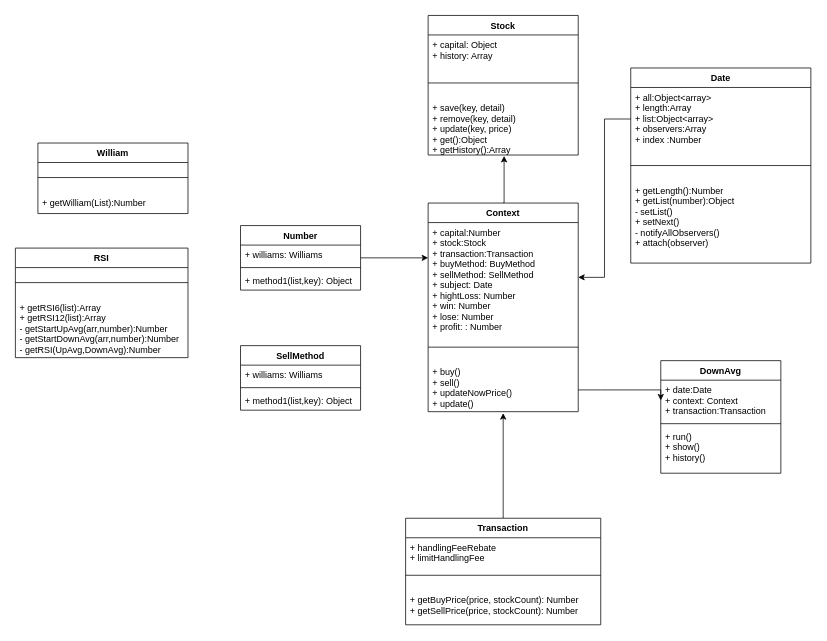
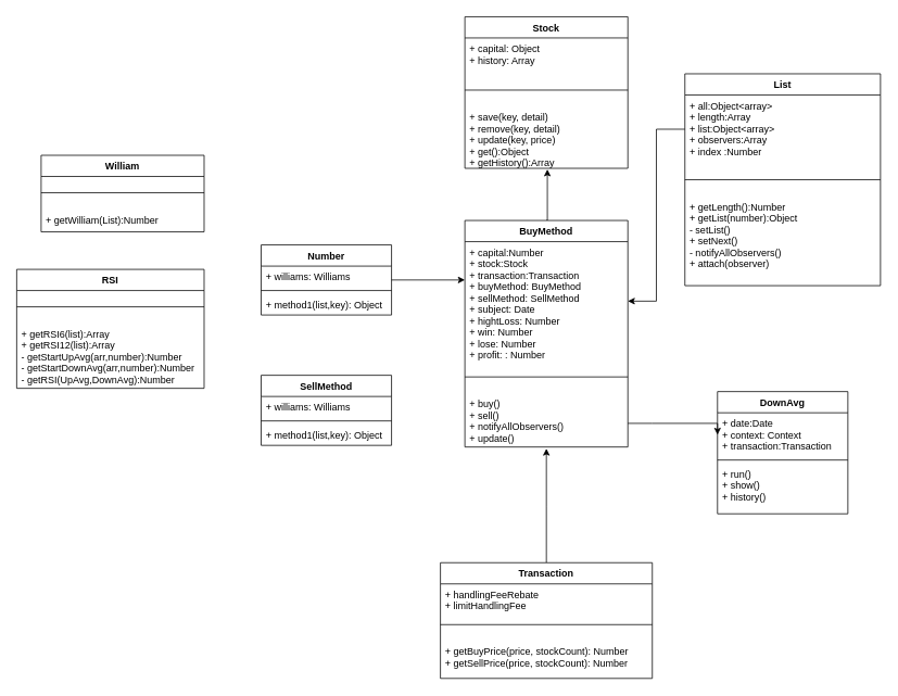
  <mxCell id="0" />
  <mxCell id="1" parent="0" />
  <mxCell id="2" style="edgeStyle=orthogonalEdgeStyle;rounded=0;orthogonalLoop=1;jettySize=auto;html=1;exitX=0.5;exitY=0;exitDx=0;exitDy=0;entryX=0.506;entryY=1.017;entryDx=0;entryDy=0;entryPerimeter=0;" parent="1" source="3" target="15" edge="1"><mxGeometry relative="1" as="geometry"><Array as="points"><mxPoint x="671" y="270" /></Array></mxGeometry></mxCell>
- <mxCell id="3" value="Context" style="swimlane;fontStyle=1;align=center;verticalAlign=top;childLayout=stackLayout;horizontal=1;startSize=26;horizontalStack=0;resizeParent=1;resizeParentMax=0;resizeLast=0;collapsible=1;marginBottom=0;" parent="1" vertex="1"><mxGeometry x="570" y="270" width="200" height="278" as="geometry" /></mxCell>
+ <mxCell id="3" value="BuyMethod" style="swimlane;fontStyle=1;align=center;verticalAlign=top;childLayout=stackLayout;horizontal=1;startSize=26;horizontalStack=0;resizeParent=1;resizeParentMax=0;resizeLast=0;collapsible=1;marginBottom=0;" parent="1" vertex="1"><mxGeometry x="570" y="270" width="200" height="278" as="geometry" /></mxCell>
  <mxCell id="4" value="+ capital:Number&#10;+ stock:Stock&#10;+ transaction:Transaction&#10;+ buyMethod: BuyMethod&#10;+ sellMethod: SellMethod&#10;+ subject: Date&#10;+ hightLoss: Number&#10;+ win: Number&#10;+ lose: Number&#10;+ profit: : Number&#10;" style="text;strokeColor=none;fillColor=none;align=left;verticalAlign=top;spacingLeft=4;spacingRight=4;overflow=hidden;rotatable=0;points=[[0,0.5],[1,0.5]];portConstraint=eastwest;" parent="3" vertex="1"><mxGeometry y="26" width="200" height="146" as="geometry" /></mxCell>
  <mxCell id="5" value="" style="line;strokeWidth=1;fillColor=none;align=left;verticalAlign=middle;spacingTop=-1;spacingLeft=3;spacingRight=3;rotatable=0;labelPosition=right;points=[];portConstraint=eastwest;" parent="3" vertex="1"><mxGeometry y="172" width="200" height="40" as="geometry" /></mxCell>
- <mxCell id="6" value="+ buy()&#10;+ sell()&#10;+ updateNowPrice()&#10;+ update()" style="text;strokeColor=none;fillColor=none;align=left;verticalAlign=top;spacingLeft=4;spacingRight=4;overflow=hidden;rotatable=0;points=[[0,0.5],[1,0.5]];portConstraint=eastwest;" parent="3" vertex="1"><mxGeometry y="212" width="200" height="66" as="geometry" /></mxCell>
+ <mxCell id="6" value="+ buy()&#10;+ sell()&#10;+ notifyAllObservers()&#10;+ update()" style="text;strokeColor=none;fillColor=none;align=left;verticalAlign=top;spacingLeft=4;spacingRight=4;overflow=hidden;rotatable=0;points=[[0,0.5],[1,0.5]];portConstraint=eastwest;" parent="3" vertex="1"><mxGeometry y="212" width="200" height="66" as="geometry" /></mxCell>
  <mxCell id="7" style="edgeStyle=orthogonalEdgeStyle;rounded=0;orthogonalLoop=1;jettySize=auto;html=1;" edge="1" parent="1" source="8"><mxGeometry relative="1" as="geometry"><mxPoint x="670" y="550" as="targetPoint" /></mxGeometry></mxCell>
  <mxCell id="8" value="Transaction" style="swimlane;fontStyle=1;align=center;verticalAlign=top;childLayout=stackLayout;horizontal=1;startSize=26;horizontalStack=0;resizeParent=1;resizeParentMax=0;resizeLast=0;collapsible=1;marginBottom=0;" parent="1" vertex="1"><mxGeometry x="540" y="690" width="260" height="142" as="geometry" /></mxCell>
  <mxCell id="9" value="+ handlingFeeRebate&#10;+ limitHandlingFee" style="text;strokeColor=none;fillColor=none;align=left;verticalAlign=top;spacingLeft=4;spacingRight=4;overflow=hidden;rotatable=0;points=[[0,0.5],[1,0.5]];portConstraint=eastwest;" parent="8" vertex="1"><mxGeometry y="26" width="260" height="30" as="geometry" /></mxCell>
  <mxCell id="10" value="" style="line;strokeWidth=1;fillColor=none;align=left;verticalAlign=middle;spacingTop=-1;spacingLeft=3;spacingRight=3;rotatable=0;labelPosition=right;points=[];portConstraint=eastwest;" parent="8" vertex="1"><mxGeometry y="56" width="260" height="40" as="geometry" /></mxCell>
  <mxCell id="11" value="+ getBuyPrice(price, stockCount): Number&#10;+ getSellPrice(price, stockCount): Number" style="text;strokeColor=none;fillColor=none;align=left;verticalAlign=top;spacingLeft=4;spacingRight=4;overflow=hidden;rotatable=0;points=[[0,0.5],[1,0.5]];portConstraint=eastwest;" parent="8" vertex="1"><mxGeometry y="96" width="260" height="46" as="geometry" /></mxCell>
  <mxCell id="12" value="Stock&#10;" style="swimlane;fontStyle=1;align=center;verticalAlign=top;childLayout=stackLayout;horizontal=1;startSize=26;horizontalStack=0;resizeParent=1;resizeParentMax=0;resizeLast=0;collapsible=1;marginBottom=0;" parent="1" vertex="1"><mxGeometry x="570" y="20" width="200" height="186" as="geometry" /></mxCell>
  <mxCell id="13" value="+ capital: Object&#10;+ history: Array" style="text;strokeColor=none;fillColor=none;align=left;verticalAlign=top;spacingLeft=4;spacingRight=4;overflow=hidden;rotatable=0;points=[[0,0.5],[1,0.5]];portConstraint=eastwest;" parent="12" vertex="1"><mxGeometry y="26" width="200" height="44" as="geometry" /></mxCell>
  <mxCell id="14" value="" style="line;strokeWidth=1;fillColor=none;align=left;verticalAlign=middle;spacingTop=-1;spacingLeft=3;spacingRight=3;rotatable=0;labelPosition=right;points=[];portConstraint=eastwest;" parent="12" vertex="1"><mxGeometry y="70" width="200" height="40" as="geometry" /></mxCell>
  <mxCell id="15" value="+ save(key, detail)&#10;+ remove(key, detail)&#10;+ update(key, price)&#10;+ get():Object&#10;+ getHistory():Array" style="text;strokeColor=none;fillColor=none;align=left;verticalAlign=top;spacingLeft=4;spacingRight=4;overflow=hidden;rotatable=0;points=[[0,0.5],[1,0.5]];portConstraint=eastwest;" parent="12" vertex="1"><mxGeometry y="110" width="200" height="76" as="geometry" /></mxCell>
- <mxCell id="16" value="Date" style="swimlane;fontStyle=1;align=center;verticalAlign=top;childLayout=stackLayout;horizontal=1;startSize=26;horizontalStack=0;resizeParent=1;resizeParentMax=0;resizeLast=0;collapsible=1;marginBottom=0;" parent="1" vertex="1"><mxGeometry x="840" y="90" width="240" height="260" as="geometry" /></mxCell>
+ <mxCell id="16" value="List" style="swimlane;fontStyle=1;align=center;verticalAlign=top;childLayout=stackLayout;horizontal=1;startSize=26;horizontalStack=0;resizeParent=1;resizeParentMax=0;resizeLast=0;collapsible=1;marginBottom=0;" parent="1" vertex="1"><mxGeometry x="840" y="90" width="240" height="260" as="geometry" /></mxCell>
  <mxCell id="17" value="+ all:Object&lt;array&gt;&#10;+ length:Array&#10;+ list:Object&lt;array&gt;&#10;+ observers:Array&#10;+ index :Number&#10;" style="text;strokeColor=none;fillColor=none;align=left;verticalAlign=top;spacingLeft=4;spacingRight=4;overflow=hidden;rotatable=0;points=[[0,0.5],[1,0.5]];portConstraint=eastwest;" parent="16" vertex="1"><mxGeometry y="26" width="240" height="84" as="geometry" /></mxCell>
  <mxCell id="18" value="" style="line;strokeWidth=1;fillColor=none;align=left;verticalAlign=middle;spacingTop=-1;spacingLeft=3;spacingRight=3;rotatable=0;labelPosition=right;points=[];portConstraint=eastwest;" parent="16" vertex="1"><mxGeometry y="110" width="240" height="40" as="geometry" /></mxCell>
  <mxCell id="19" value="+ getLength():Number&#10;+ getList(number):Object&#10;- setList()&#10;+ setNext()&#10;- notifyAllObservers()&#10;+ attach(observer)" style="text;strokeColor=none;fillColor=none;align=left;verticalAlign=top;spacingLeft=4;spacingRight=4;overflow=hidden;rotatable=0;points=[[0,0.5],[1,0.5]];portConstraint=eastwest;" parent="16" vertex="1"><mxGeometry y="150" width="240" height="110" as="geometry" /></mxCell>
  <mxCell id="20" value="William" style="swimlane;fontStyle=1;align=center;verticalAlign=top;childLayout=stackLayout;horizontal=1;startSize=26;horizontalStack=0;resizeParent=1;resizeParentMax=0;resizeLast=0;collapsible=1;marginBottom=0;" parent="1" vertex="1"><mxGeometry x="50" y="190" width="200" height="94" as="geometry" /></mxCell>
  <mxCell id="21" value="" style="line;strokeWidth=1;fillColor=none;align=left;verticalAlign=middle;spacingTop=-1;spacingLeft=3;spacingRight=3;rotatable=0;labelPosition=right;points=[];portConstraint=eastwest;" parent="20" vertex="1"><mxGeometry y="26" width="200" height="40" as="geometry" /></mxCell>
  <mxCell id="22" value="+ getWilliam(List):Number" style="text;strokeColor=none;fillColor=none;align=left;verticalAlign=top;spacingLeft=4;spacingRight=4;overflow=hidden;rotatable=0;points=[[0,0.5],[1,0.5]];portConstraint=eastwest;" parent="20" vertex="1"><mxGeometry y="66" width="200" height="28" as="geometry" /></mxCell>
  <mxCell id="23" style="edgeStyle=orthogonalEdgeStyle;rounded=0;orthogonalLoop=1;jettySize=auto;html=1;entryX=0;entryY=0.322;entryDx=0;entryDy=0;entryPerimeter=0;" edge="1" parent="1" source="24" target="4"><mxGeometry relative="1" as="geometry" /></mxCell>
  <mxCell id="24" value="Number" style="swimlane;fontStyle=1;align=center;verticalAlign=top;childLayout=stackLayout;horizontal=1;startSize=26;horizontalStack=0;resizeParent=1;resizeParentMax=0;resizeLast=0;collapsible=1;marginBottom=0;" vertex="1" parent="1"><mxGeometry x="320" y="300" width="160" height="86" as="geometry" /></mxCell>
  <mxCell id="25" value="+ williams: Williams" style="text;strokeColor=none;fillColor=none;align=left;verticalAlign=top;spacingLeft=4;spacingRight=4;overflow=hidden;rotatable=0;points=[[0,0.5],[1,0.5]];portConstraint=eastwest;" vertex="1" parent="24"><mxGeometry y="26" width="160" height="26" as="geometry" /></mxCell>
  <mxCell id="26" value="" style="line;strokeWidth=1;fillColor=none;align=left;verticalAlign=middle;spacingTop=-1;spacingLeft=3;spacingRight=3;rotatable=0;labelPosition=right;points=[];portConstraint=eastwest;" vertex="1" parent="24"><mxGeometry y="52" width="160" height="8" as="geometry" /></mxCell>
  <mxCell id="27" value="+ method1(list,key): Object" style="text;strokeColor=none;fillColor=none;align=left;verticalAlign=top;spacingLeft=4;spacingRight=4;overflow=hidden;rotatable=0;points=[[0,0.5],[1,0.5]];portConstraint=eastwest;" vertex="1" parent="24"><mxGeometry y="60" width="160" height="26" as="geometry" /></mxCell>
  <mxCell id="28" value="SellMethod" style="swimlane;fontStyle=1;align=center;verticalAlign=top;childLayout=stackLayout;horizontal=1;startSize=26;horizontalStack=0;resizeParent=1;resizeParentMax=0;resizeLast=0;collapsible=1;marginBottom=0;" vertex="1" parent="1"><mxGeometry x="320" y="460" width="160" height="86" as="geometry" /></mxCell>
  <mxCell id="29" value="+ williams: Williams" style="text;strokeColor=none;fillColor=none;align=left;verticalAlign=top;spacingLeft=4;spacingRight=4;overflow=hidden;rotatable=0;points=[[0,0.5],[1,0.5]];portConstraint=eastwest;" vertex="1" parent="28"><mxGeometry y="26" width="160" height="26" as="geometry" /></mxCell>
  <mxCell id="30" value="" style="line;strokeWidth=1;fillColor=none;align=left;verticalAlign=middle;spacingTop=-1;spacingLeft=3;spacingRight=3;rotatable=0;labelPosition=right;points=[];portConstraint=eastwest;" vertex="1" parent="28"><mxGeometry y="52" width="160" height="8" as="geometry" /></mxCell>
  <mxCell id="31" value="+ method1(list,key): Object" style="text;strokeColor=none;fillColor=none;align=left;verticalAlign=top;spacingLeft=4;spacingRight=4;overflow=hidden;rotatable=0;points=[[0,0.5],[1,0.5]];portConstraint=eastwest;" vertex="1" parent="28"><mxGeometry y="60" width="160" height="26" as="geometry" /></mxCell>
  <mxCell id="32" style="edgeStyle=orthogonalEdgeStyle;rounded=0;orthogonalLoop=1;jettySize=auto;html=1;" edge="1" parent="1" source="17" target="4"><mxGeometry relative="1" as="geometry" /></mxCell>
  <mxCell id="33" value="DownAvg" style="swimlane;fontStyle=1;align=center;verticalAlign=top;childLayout=stackLayout;horizontal=1;startSize=26;horizontalStack=0;resizeParent=1;resizeParentMax=0;resizeLast=0;collapsible=1;marginBottom=0;" vertex="1" parent="1"><mxGeometry x="880" y="480" width="160" height="150" as="geometry" /></mxCell>
  <mxCell id="34" value="+ date:Date&#10;+ context: Context&#10;+ transaction:Transaction" style="text;strokeColor=none;fillColor=none;align=left;verticalAlign=top;spacingLeft=4;spacingRight=4;overflow=hidden;rotatable=0;points=[[0,0.5],[1,0.5]];portConstraint=eastwest;" vertex="1" parent="33"><mxGeometry y="26" width="160" height="54" as="geometry" /></mxCell>
  <mxCell id="35" value="" style="line;strokeWidth=1;fillColor=none;align=left;verticalAlign=middle;spacingTop=-1;spacingLeft=3;spacingRight=3;rotatable=0;labelPosition=right;points=[];portConstraint=eastwest;" vertex="1" parent="33"><mxGeometry y="80" width="160" height="8" as="geometry" /></mxCell>
  <mxCell id="36" value="+ run()&#10;+ show()&#10;+ history()" style="text;strokeColor=none;fillColor=none;align=left;verticalAlign=top;spacingLeft=4;spacingRight=4;overflow=hidden;rotatable=0;points=[[0,0.5],[1,0.5]];portConstraint=eastwest;" vertex="1" parent="33"><mxGeometry y="88" width="160" height="62" as="geometry" /></mxCell>
  <mxCell id="37" style="edgeStyle=orthogonalEdgeStyle;rounded=0;orthogonalLoop=1;jettySize=auto;html=1;entryX=0;entryY=0.5;entryDx=0;entryDy=0;" edge="1" parent="1" source="6" target="34"><mxGeometry relative="1" as="geometry"><Array as="points"><mxPoint x="800" y="519" /><mxPoint x="800" y="519" /></Array></mxGeometry></mxCell>
  <mxCell id="38" value="RSI" style="swimlane;fontStyle=1;align=center;verticalAlign=top;childLayout=stackLayout;horizontal=1;startSize=26;horizontalStack=0;resizeParent=1;resizeParentMax=0;resizeLast=0;collapsible=1;marginBottom=0;" vertex="1" parent="1"><mxGeometry x="20" y="330" width="230" height="146" as="geometry" /></mxCell>
  <mxCell id="39" value="" style="line;strokeWidth=1;fillColor=none;align=left;verticalAlign=middle;spacingTop=-1;spacingLeft=3;spacingRight=3;rotatable=0;labelPosition=right;points=[];portConstraint=eastwest;" vertex="1" parent="38"><mxGeometry y="26" width="230" height="40" as="geometry" /></mxCell>
  <mxCell id="40" value="+ getRSI6(list):Array&#10;+ getRSI12(list):Array&#10;- getStartUpAvg(arr,number):Number&#10;- getStartDownAvg(arr,number):Number&#10;- getRSI(UpAvg,DownAvg):Number" style="text;strokeColor=none;fillColor=none;align=left;verticalAlign=top;spacingLeft=4;spacingRight=4;overflow=hidden;rotatable=0;points=[[0,0.5],[1,0.5]];portConstraint=eastwest;" vertex="1" parent="38"><mxGeometry y="66" width="230" height="80" as="geometry" /></mxCell>
